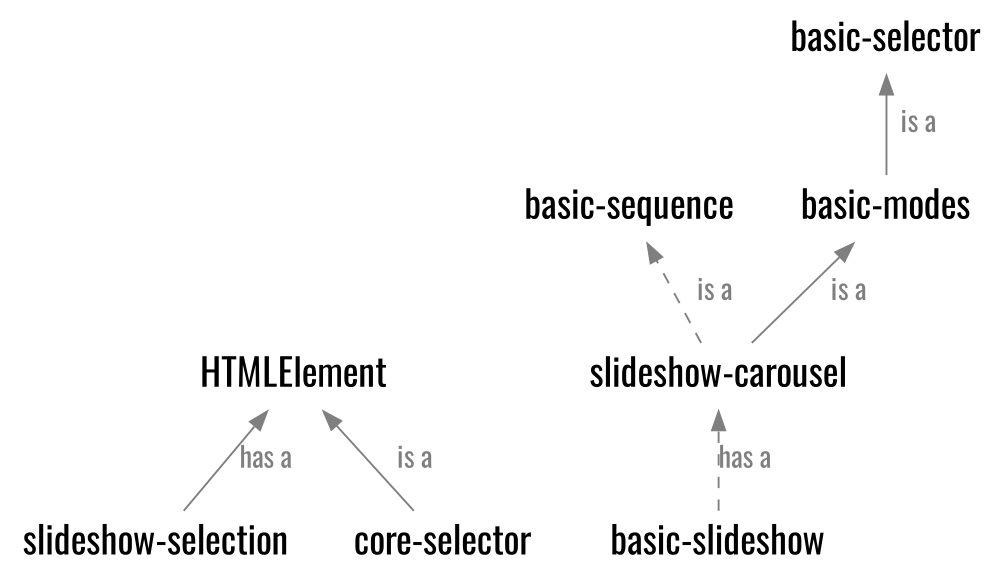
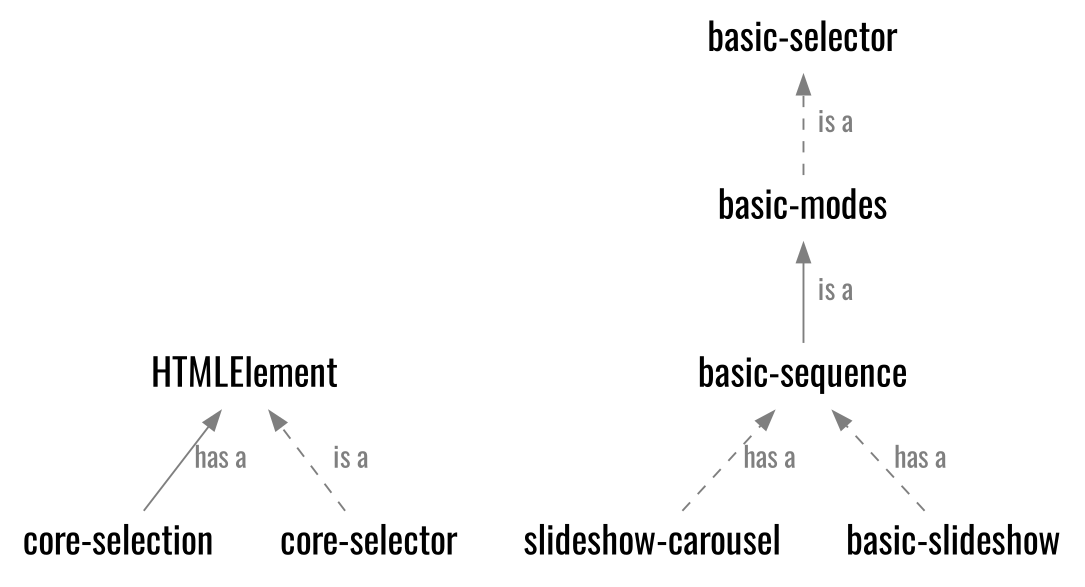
  digraph {
    fontname=Oswald
    rankdir=BT
    node [fontname=Oswald fontsize=20.0 shape=plaintext]
    edge [arrowsize=1 color=gray50 fontcolor=gray50 fontname=Oswald fontsize=15.0]
-   "core-selection" [label="slideshow-selection"]
+   "core-selection"
    HTMLElement
    "core-selector"
    "basic-sequence"
    "basic-modes"
    "basic-selector"
    n7 [label="slideshow-carousel"]
    "basic-slideshow"
    "core-selection" -> HTMLElement [label="has a"]
-   "core-selector" -> HTMLElement [label="  is a"]
-   n7 -> "basic-modes" [label="  is a"]
-   "basic-modes" -> "basic-selector" [label="  is a"]
-   n7 -> "basic-sequence" [label="  is a" style=dashed]
-   "basic-slideshow" -> n7 [label="has a" style=dashed]
+   "core-selector" -> HTMLElement [label="  is a" style=dashed]
+   "basic-sequence" -> "basic-modes" [label="  is a"]
+   "basic-modes" -> "basic-selector" [label="  is a" style=dashed]
+   n7 -> "basic-sequence" [label="has a" style=dashed]
+   "basic-slideshow" -> "basic-sequence" [label="has a" style=dashed]
  }
